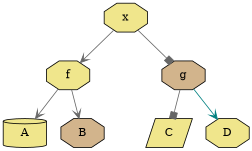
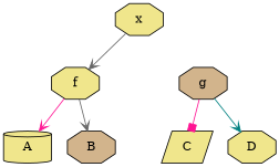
  digraph {
    node [fillcolor=khaki shape=octagon style=filled]
    edge [arrowhead=vee color=gray40]
    A [shape=cylinder]
    f
    B [fillcolor=tan]
    n1 [style=invis fillcolor="" shape=""]
    C [shape=parallelogram]
    g [fillcolor=tan]
    D
    x
-   f -> A
+   f -> A [color=deeppink]
    f -> B
-   g -> C [arrowhead=box]
+   g -> C [arrowhead=box color=deeppink]
    g -> D [color=teal]
    x -> f
    x -> n1 [style=invis arrowhead="" color=""]
-   x -> g [arrowhead=box]
  }
